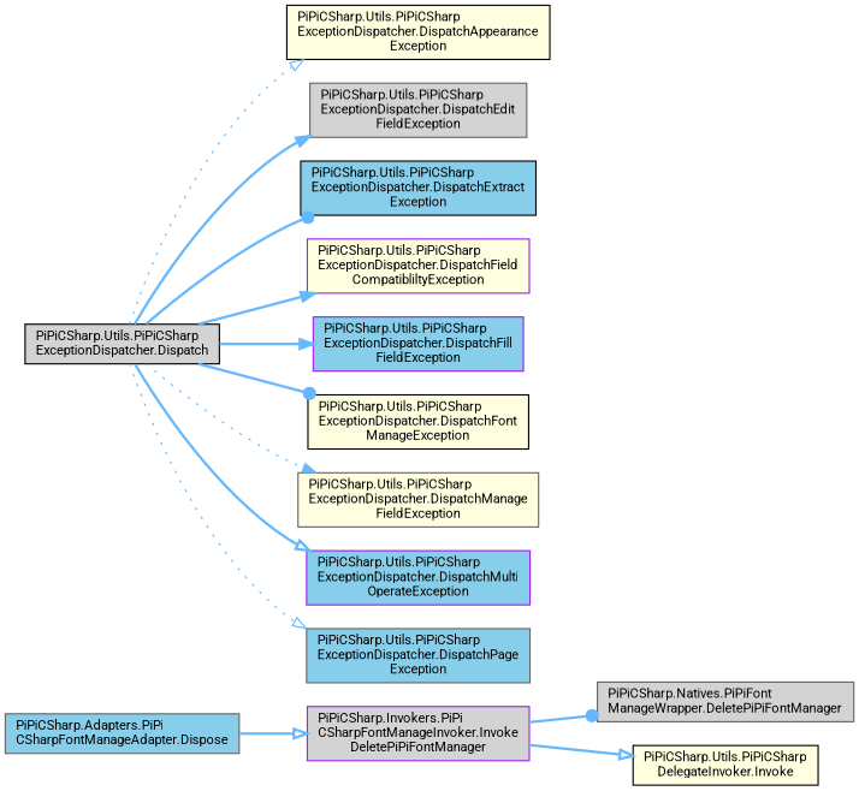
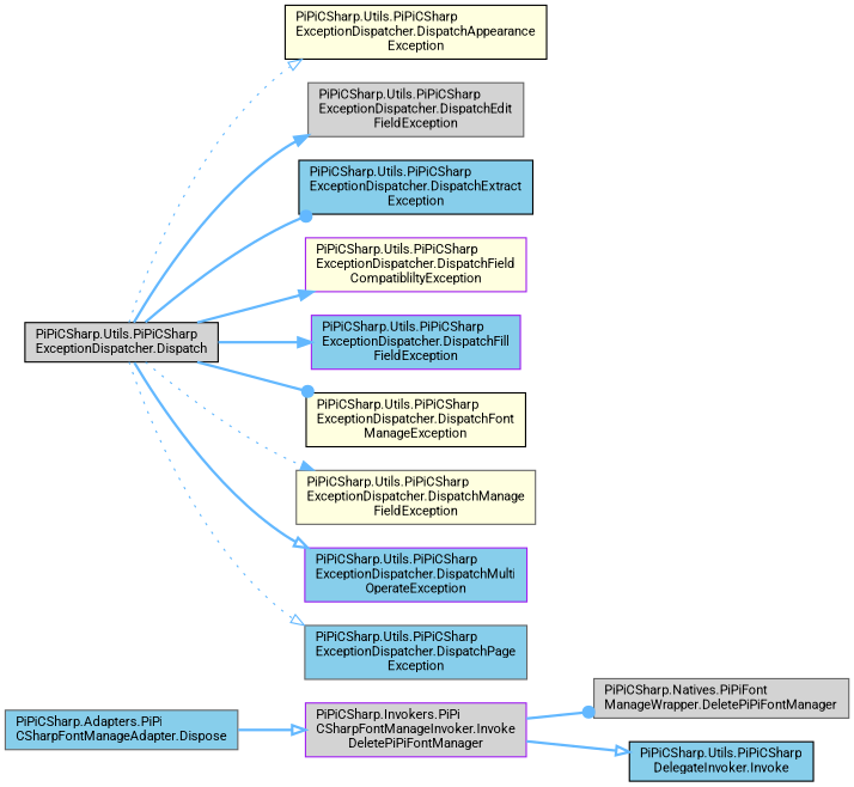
  digraph {
    fontname=Roboto
    rankdir=LR
    node [color=gray40 fillcolor=skyblue fontname=Roboto fontsize=10 shape=box style=filled]
    edge [arrowhead=onormal color=steelblue1 fontname=Roboto fontsize=10 labelfontname=Helvetica labelfontsize=10 style=bold]
    n1 [fontcolor=black height=0.2 label="PiPiCSharp.Adapters.PiPi\lCSharpFontManageAdapter.Dispose" width=0.4]
    n2 [color=purple fillcolor=lightgrey height=0.2 label="PiPiCSharp.Invokers.PiPi\lCSharpFontManageInvoker.Invoke\lDeletePiPiFontManager" width=0.4]
    n3 [fillcolor=lightgrey height=0.2 label="PiPiCSharp.Natives.PiPiFont\lManageWrapper.DeletePiPiFontManager" width=0.4]
-   n4 [color=black fillcolor=lightyellow height=0.2 label="PiPiCSharp.Utils.PiPiCSharp\lDelegateInvoker.Invoke" width=0.4]
+   n4 [color=black height=0.2 label="PiPiCSharp.Utils.PiPiCSharp\lDelegateInvoker.Invoke" width=0.4]
    n5 [color=black fillcolor=lightgrey height=0.2 label="PiPiCSharp.Utils.PiPiCSharp\lExceptionDispatcher.Dispatch" width=0.4]
    n6 [color=black fillcolor=lightyellow height=0.2 label="PiPiCSharp.Utils.PiPiCSharp\lExceptionDispatcher.DispatchAppearance\lException" width=0.4]
    n7 [fillcolor=lightgrey height=0.2 label="PiPiCSharp.Utils.PiPiCSharp\lExceptionDispatcher.DispatchEdit\lFieldException" width=0.4]
    n8 [color=black height=0.2 label="PiPiCSharp.Utils.PiPiCSharp\lExceptionDispatcher.DispatchExtract\lException" width=0.4]
    n9 [color=purple fillcolor=lightyellow height=0.2 label="PiPiCSharp.Utils.PiPiCSharp\lExceptionDispatcher.DispatchField\lCompatibliltyException" width=0.4]
    n10 [color=purple height=0.2 label="PiPiCSharp.Utils.PiPiCSharp\lExceptionDispatcher.DispatchFill\lFieldException" width=0.4]
    n11 [color=black fillcolor=lightyellow height=0.2 label="PiPiCSharp.Utils.PiPiCSharp\lExceptionDispatcher.DispatchFont\lManageException" width=0.4]
    n12 [fillcolor=lightyellow height=0.2 label="PiPiCSharp.Utils.PiPiCSharp\lExceptionDispatcher.DispatchManage\lFieldException" width=0.4]
    n13 [color=purple height=0.2 label="PiPiCSharp.Utils.PiPiCSharp\lExceptionDispatcher.DispatchMulti\lOperateException" width=0.4]
    n14 [height=0.2 label="PiPiCSharp.Utils.PiPiCSharp\lExceptionDispatcher.DispatchPage\lException" width=0.4]
    n1 -> n2
    n2 -> n3 [arrowhead=dot]
    n2 -> n4
    n5 -> n6 [style=dotted]
    n5 -> n7 [arrowhead=normal]
    n5 -> n8 [arrowhead=dot]
    n5 -> n9 [arrowhead=normal]
    n5 -> n10 [arrowhead=normal]
    n5 -> n11 [arrowhead=dot]
    n5 -> n12 [arrowhead=normal style=dotted]
    n5 -> n13
    n5 -> n14 [style=dotted]
  }
